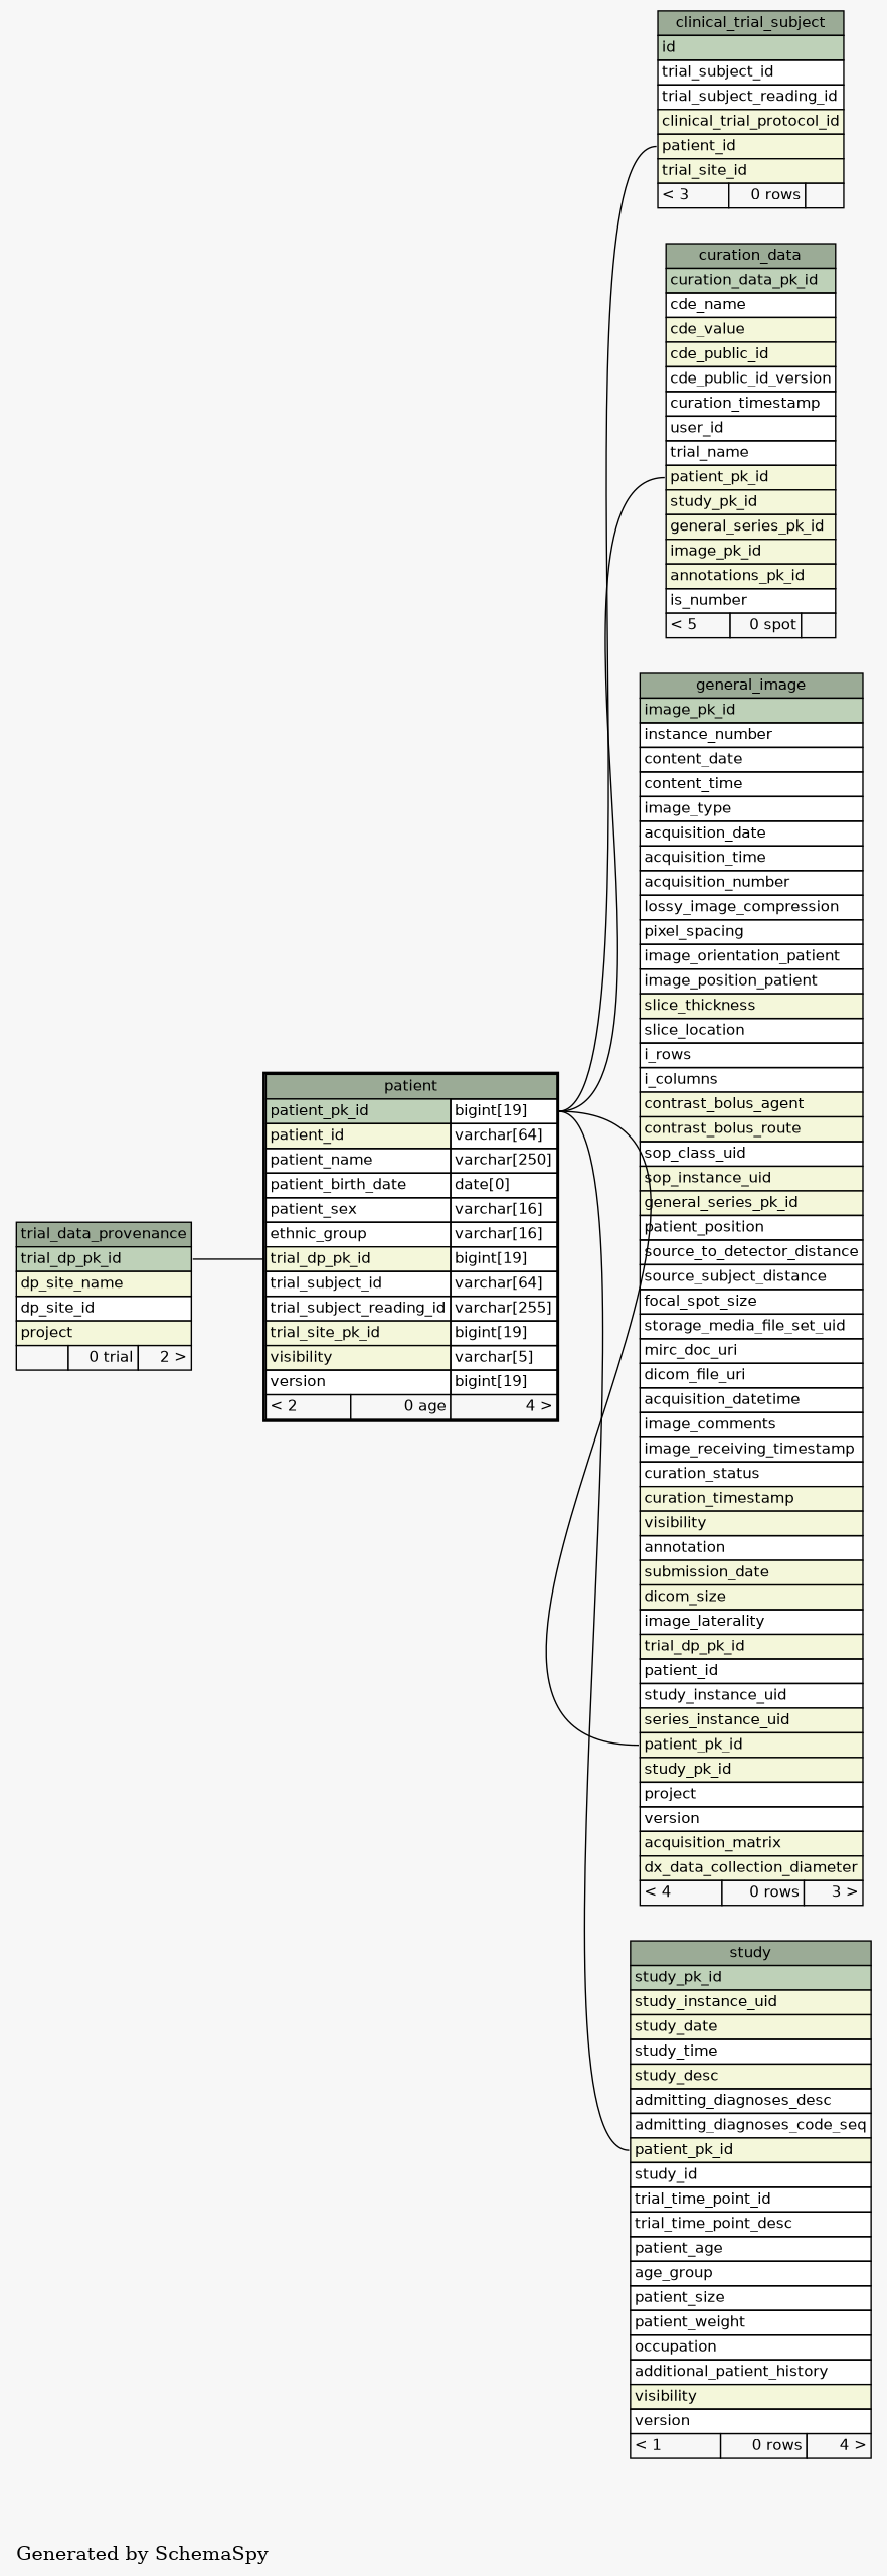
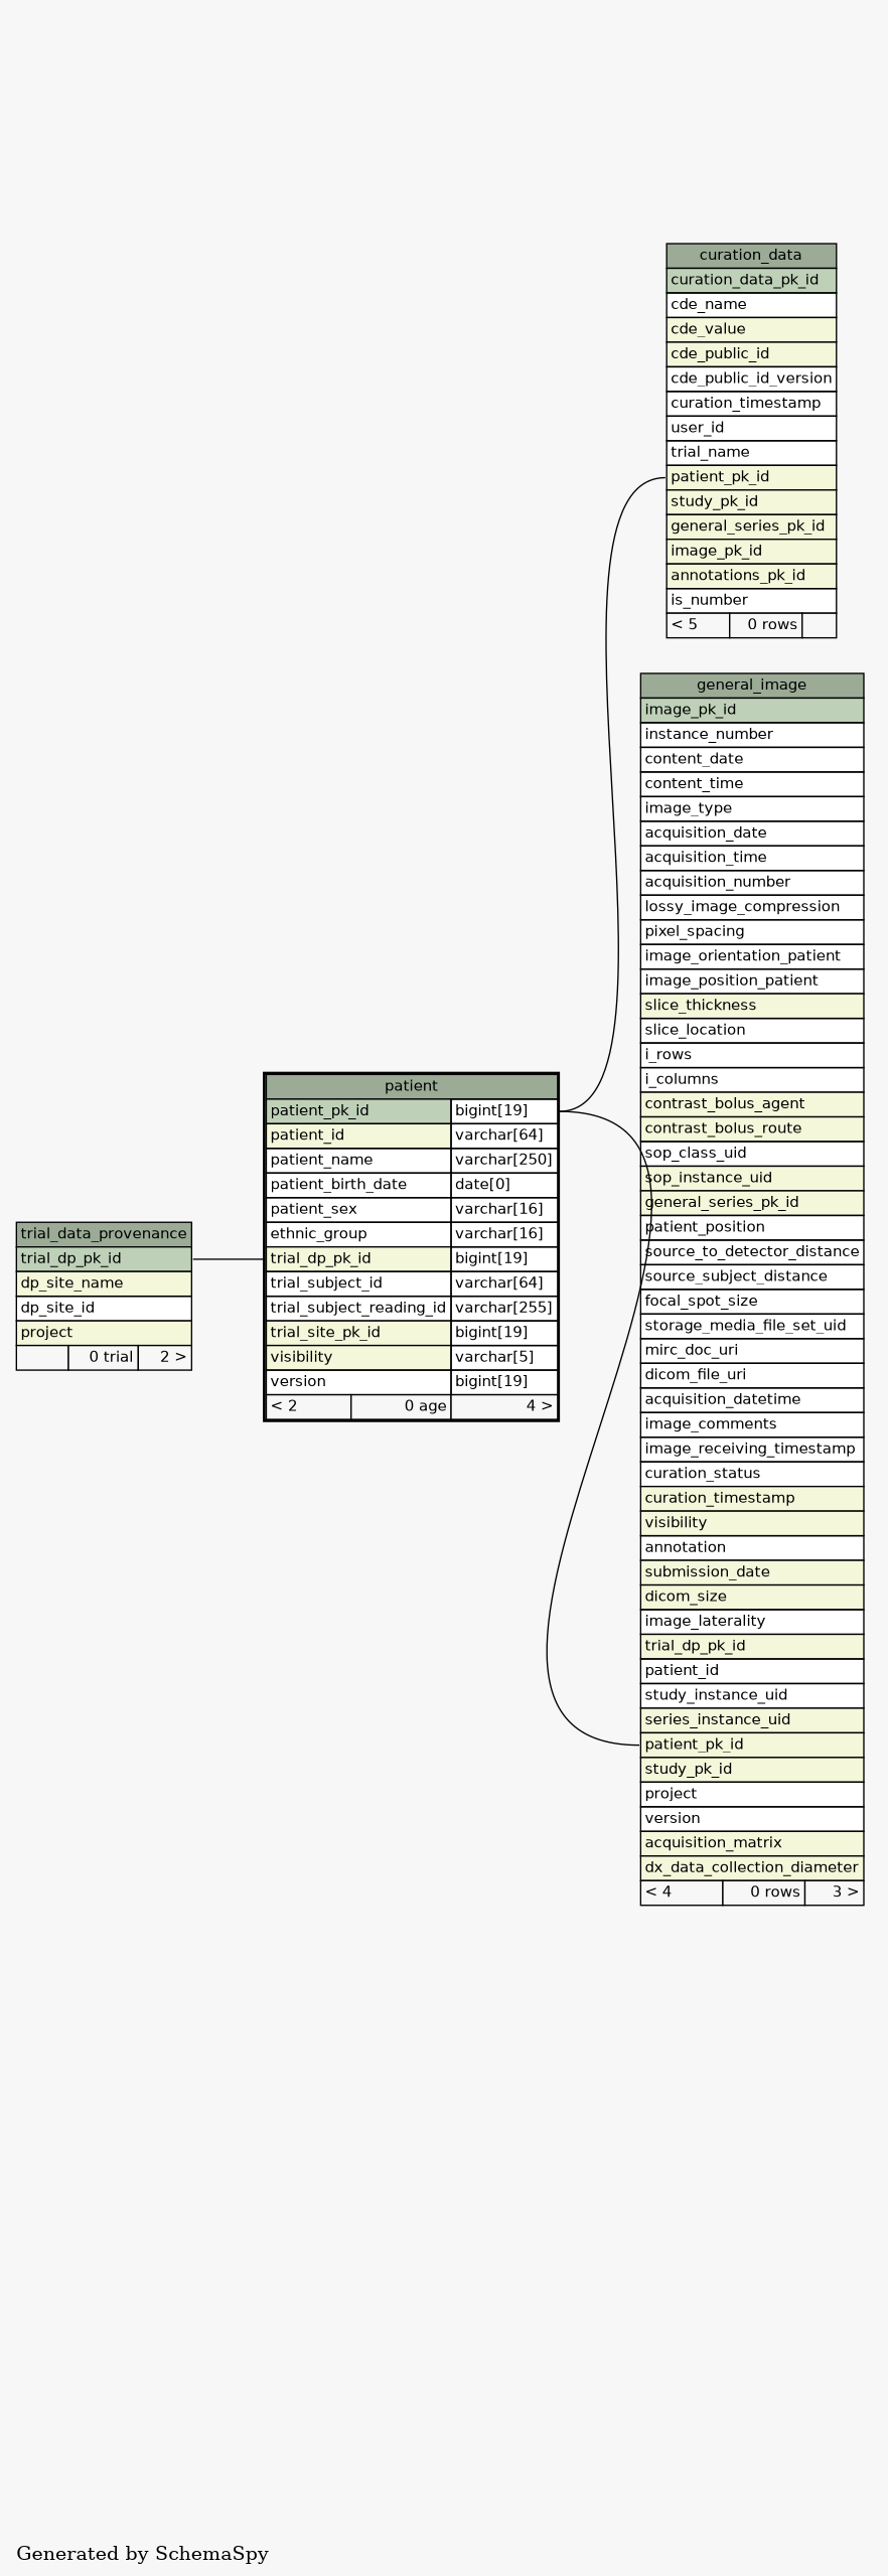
  digraph {
    bgcolor="#f7f7f7"
    label="\nGenerated by SchemaSpy"
    labeljust=l
    rankdir=RL
    node [fontname=Helvetica fontsize=11 shape=plaintext]
    edge [arrowhead=none arrowsize=0.8 arrowtail=crowodot headport="patient_pk_id.type:e" tailport="patient_pk_id:w"]
-   n1 [label=<     <TABLE BORDER="0" CELLBORDER="1" CELLSPACING="0" BGCOLOR="#ffffff">       <TR><TD PORT="clinical_trial_subject.heading" COLSPAN="3" BGCOLOR="#9bab96" ALIGN="CENTER">clinical_trial_subject</TD></TR>       <TR><TD PORT="id" COLSPAN="3" BGCOLOR="#bed1b8" ALIGN="LEFT">id</TD></TR>       <TR><TD PORT="trial_subject_id" COLSPAN="3" ALIGN="LEFT">trial_subject_id</TD></TR>       <TR><TD PORT="trial_subject_reading_id" COLSPAN="3" ALIGN="LEFT">trial_subject_reading_id</TD></TR>       <TR><TD PORT="clinical_trial_protocol_id" COLSPAN="3" BGCOLOR="#f4f7da" ALIGN="LEFT">clinical_trial_protocol_id</TD></TR>       <TR><TD PORT="patient_id" COLSPAN="3" BGCOLOR="#f4f7da" ALIGN="LEFT">patient_id</TD></TR>       <TR><TD PORT="trial_site_id" COLSPAN="3" BGCOLOR="#f4f7da" ALIGN="LEFT">trial_site_id</TD></TR>       <TR><TD ALIGN="LEFT" BGCOLOR="#f7f7f7">&lt; 3</TD><TD ALIGN="RIGHT" BGCOLOR="#f7f7f7">0 rows</TD><TD ALIGN="RIGHT" BGCOLOR="#f7f7f7">  </TD></TR>     </TABLE>>]
    n2 [label=<     <TABLE BORDER="2" CELLBORDER="1" CELLSPACING="0" BGCOLOR="#ffffff">       <TR><TD PORT="patient.heading" COLSPAN="3" BGCOLOR="#9bab96" ALIGN="CENTER">patient</TD></TR>       <TR><TD PORT="patient_pk_id" COLSPAN="2" BGCOLOR="#bed1b8" ALIGN="LEFT">patient_pk_id</TD><TD PORT="patient_pk_id.type" ALIGN="LEFT">bigint[19]</TD></TR>       <TR><TD PORT="patient_id" COLSPAN="2" BGCOLOR="#f4f7da" ALIGN="LEFT">patient_id</TD><TD PORT="patient_id.type" ALIGN="LEFT">varchar[64]</TD></TR>       <TR><TD PORT="patient_name" COLSPAN="2" ALIGN="LEFT">patient_name</TD><TD PORT="patient_name.type" ALIGN="LEFT">varchar[250]</TD></TR>       <TR><TD PORT="patient_birth_date" COLSPAN="2" ALIGN="LEFT">patient_birth_date</TD><TD PORT="patient_birth_date.type" ALIGN="LEFT">date[0]</TD></TR>       <TR><TD PORT="patient_sex" COLSPAN="2" ALIGN="LEFT">patient_sex</TD><TD PORT="patient_sex.type" ALIGN="LEFT">varchar[16]</TD></TR>       <TR><TD PORT="ethnic_group" COLSPAN="2" ALIGN="LEFT">ethnic_group</TD><TD PORT="ethnic_group.type" ALIGN="LEFT">varchar[16]</TD></TR>       <TR><TD PORT="trial_dp_pk_id" COLSPAN="2" BGCOLOR="#f4f7da" ALIGN="LEFT">trial_dp_pk_id</TD><TD PORT="trial_dp_pk_id.type" ALIGN="LEFT">bigint[19]</TD></TR>       <TR><TD PORT="trial_subject_id" COLSPAN="2" ALIGN="LEFT">trial_subject_id</TD><TD PORT="trial_subject_id.type" ALIGN="LEFT">varchar[64]</TD></TR>       <TR><TD PORT="trial_subject_reading_id" COLSPAN="2" ALIGN="LEFT">trial_subject_reading_id</TD><TD PORT="trial_subject_reading_id.type" ALIGN="LEFT">varchar[255]</TD></TR>       <TR><TD PORT="trial_site_pk_id" COLSPAN="2" BGCOLOR="#f4f7da" ALIGN="LEFT">trial_site_pk_id</TD><TD PORT="trial_site_pk_id.type" ALIGN="LEFT">bigint[19]</TD></TR>       <TR><TD PORT="visibility" COLSPAN="2" BGCOLOR="#f4f7da" ALIGN="LEFT">visibility</TD><TD PORT="visibility.type" ALIGN="LEFT">varchar[5]</TD></TR>       <TR><TD PORT="version" COLSPAN="2" ALIGN="LEFT">version</TD><TD PORT="version.type" ALIGN="LEFT">bigint[19]</TD></TR>       <TR><TD ALIGN="LEFT" BGCOLOR="#f7f7f7">&lt; 2</TD><TD ALIGN="RIGHT" BGCOLOR="#f7f7f7">0 age</TD><TD ALIGN="RIGHT" BGCOLOR="#f7f7f7">4 &gt;</TD></TR>     </TABLE>>]
    n3 [label=<     <TABLE BORDER="0" CELLBORDER="1" CELLSPACING="0" BGCOLOR="#ffffff">       <TR><TD PORT="trial_data_provenance.heading" COLSPAN="3" BGCOLOR="#9bab96" ALIGN="CENTER">trial_data_provenance</TD></TR>       <TR><TD PORT="trial_dp_pk_id" COLSPAN="3" BGCOLOR="#bed1b8" ALIGN="LEFT">trial_dp_pk_id</TD></TR>       <TR><TD PORT="dp_site_name" COLSPAN="3" BGCOLOR="#f4f7da" ALIGN="LEFT">dp_site_name</TD></TR>       <TR><TD PORT="dp_site_id" COLSPAN="3" ALIGN="LEFT">dp_site_id</TD></TR>       <TR><TD PORT="project" COLSPAN="3" BGCOLOR="#f4f7da" ALIGN="LEFT">project</TD></TR>       <TR><TD ALIGN="LEFT" BGCOLOR="#f7f7f7">  </TD><TD ALIGN="RIGHT" BGCOLOR="#f7f7f7">0 trial</TD><TD ALIGN="RIGHT" BGCOLOR="#f7f7f7">2 &gt;</TD></TR>     </TABLE>>]
-   n4 [label=<     <TABLE BORDER="0" CELLBORDER="1" CELLSPACING="0" BGCOLOR="#ffffff">       <TR><TD PORT="curation_data.heading" COLSPAN="3" BGCOLOR="#9bab96" ALIGN="CENTER">curation_data</TD></TR>       <TR><TD PORT="curation_data_pk_id" COLSPAN="3" BGCOLOR="#bed1b8" ALIGN="LEFT">curation_data_pk_id</TD></TR>       <TR><TD PORT="cde_name" COLSPAN="3" ALIGN="LEFT">cde_name</TD></TR>       <TR><TD PORT="cde_value" COLSPAN="3" BGCOLOR="#f4f7da" ALIGN="LEFT">cde_value</TD></TR>       <TR><TD PORT="cde_public_id" COLSPAN="3" BGCOLOR="#f4f7da" ALIGN="LEFT">cde_public_id</TD></TR>       <TR><TD PORT="cde_public_id_version" COLSPAN="3" ALIGN="LEFT">cde_public_id_version</TD></TR>       <TR><TD PORT="curation_timestamp" COLSPAN="3" ALIGN="LEFT">curation_timestamp</TD></TR>       <TR><TD PORT="user_id" COLSPAN="3" ALIGN="LEFT">user_id</TD></TR>       <TR><TD PORT="trial_name" COLSPAN="3" ALIGN="LEFT">trial_name</TD></TR>       <TR><TD PORT="patient_pk_id" COLSPAN="3" BGCOLOR="#f4f7da" ALIGN="LEFT">patient_pk_id</TD></TR>       <TR><TD PORT="study_pk_id" COLSPAN="3" BGCOLOR="#f4f7da" ALIGN="LEFT">study_pk_id</TD></TR>       <TR><TD PORT="general_series_pk_id" COLSPAN="3" BGCOLOR="#f4f7da" ALIGN="LEFT">general_series_pk_id</TD></TR>       <TR><TD PORT="image_pk_id" COLSPAN="3" BGCOLOR="#f4f7da" ALIGN="LEFT">image_pk_id</TD></TR>       <TR><TD PORT="annotations_pk_id" COLSPAN="3" BGCOLOR="#f4f7da" ALIGN="LEFT">annotations_pk_id</TD></TR>       <TR><TD PORT="is_number" COLSPAN="3" ALIGN="LEFT">is_number</TD></TR>       <TR><TD ALIGN="LEFT" BGCOLOR="#f7f7f7">&lt; 5</TD><TD ALIGN="RIGHT" BGCOLOR="#f7f7f7">0 spot</TD><TD ALIGN="RIGHT" BGCOLOR="#f7f7f7">  </TD></TR>     </TABLE>>]
+   n4 [label=<     <TABLE BORDER="0" CELLBORDER="1" CELLSPACING="0" BGCOLOR="#ffffff">       <TR><TD PORT="curation_data.heading" COLSPAN="3" BGCOLOR="#9bab96" ALIGN="CENTER">curation_data</TD></TR>       <TR><TD PORT="curation_data_pk_id" COLSPAN="3" BGCOLOR="#bed1b8" ALIGN="LEFT">curation_data_pk_id</TD></TR>       <TR><TD PORT="cde_name" COLSPAN="3" ALIGN="LEFT">cde_name</TD></TR>       <TR><TD PORT="cde_value" COLSPAN="3" BGCOLOR="#f4f7da" ALIGN="LEFT">cde_value</TD></TR>       <TR><TD PORT="cde_public_id" COLSPAN="3" BGCOLOR="#f4f7da" ALIGN="LEFT">cde_public_id</TD></TR>       <TR><TD PORT="cde_public_id_version" COLSPAN="3" ALIGN="LEFT">cde_public_id_version</TD></TR>       <TR><TD PORT="curation_timestamp" COLSPAN="3" ALIGN="LEFT">curation_timestamp</TD></TR>       <TR><TD PORT="user_id" COLSPAN="3" ALIGN="LEFT">user_id</TD></TR>       <TR><TD PORT="trial_name" COLSPAN="3" ALIGN="LEFT">trial_name</TD></TR>       <TR><TD PORT="patient_pk_id" COLSPAN="3" BGCOLOR="#f4f7da" ALIGN="LEFT">patient_pk_id</TD></TR>       <TR><TD PORT="study_pk_id" COLSPAN="3" BGCOLOR="#f4f7da" ALIGN="LEFT">study_pk_id</TD></TR>       <TR><TD PORT="general_series_pk_id" COLSPAN="3" BGCOLOR="#f4f7da" ALIGN="LEFT">general_series_pk_id</TD></TR>       <TR><TD PORT="image_pk_id" COLSPAN="3" BGCOLOR="#f4f7da" ALIGN="LEFT">image_pk_id</TD></TR>       <TR><TD PORT="annotations_pk_id" COLSPAN="3" BGCOLOR="#f4f7da" ALIGN="LEFT">annotations_pk_id</TD></TR>       <TR><TD PORT="is_number" COLSPAN="3" ALIGN="LEFT">is_number</TD></TR>       <TR><TD ALIGN="LEFT" BGCOLOR="#f7f7f7">&lt; 5</TD><TD ALIGN="RIGHT" BGCOLOR="#f7f7f7">0 rows</TD><TD ALIGN="RIGHT" BGCOLOR="#f7f7f7">  </TD></TR>     </TABLE>>]
    n5 [label=<     <TABLE BORDER="0" CELLBORDER="1" CELLSPACING="0" BGCOLOR="#ffffff">       <TR><TD PORT="general_image.heading" COLSPAN="3" BGCOLOR="#9bab96" ALIGN="CENTER">general_image</TD></TR>       <TR><TD PORT="image_pk_id" COLSPAN="3" BGCOLOR="#bed1b8" ALIGN="LEFT">image_pk_id</TD></TR>       <TR><TD PORT="instance_number" COLSPAN="3" ALIGN="LEFT">instance_number</TD></TR>       <TR><TD PORT="content_date" COLSPAN="3" ALIGN="LEFT">content_date</TD></TR>       <TR><TD PORT="content_time" COLSPAN="3" ALIGN="LEFT">content_time</TD></TR>       <TR><TD PORT="image_type" COLSPAN="3" ALIGN="LEFT">image_type</TD></TR>       <TR><TD PORT="acquisition_date" COLSPAN="3" ALIGN="LEFT">acquisition_date</TD></TR>       <TR><TD PORT="acquisition_time" COLSPAN="3" ALIGN="LEFT">acquisition_time</TD></TR>       <TR><TD PORT="acquisition_number" COLSPAN="3" ALIGN="LEFT">acquisition_number</TD></TR>       <TR><TD PORT="lossy_image_compression" COLSPAN="3" ALIGN="LEFT">lossy_image_compression</TD></TR>       <TR><TD PORT="pixel_spacing" COLSPAN="3" ALIGN="LEFT">pixel_spacing</TD></TR>       <TR><TD PORT="image_orientation_patient" COLSPAN="3" ALIGN="LEFT">image_orientation_patient</TD></TR>       <TR><TD PORT="image_position_patient" COLSPAN="3" ALIGN="LEFT">image_position_patient</TD></TR>       <TR><TD PORT="slice_thickness" COLSPAN="3" BGCOLOR="#f4f7da" ALIGN="LEFT">slice_thickness</TD></TR>       <TR><TD PORT="slice_location" COLSPAN="3" ALIGN="LEFT">slice_location</TD></TR>       <TR><TD PORT="i_rows" COLSPAN="3" ALIGN="LEFT">i_rows</TD></TR>       <TR><TD PORT="i_columns" COLSPAN="3" ALIGN="LEFT">i_columns</TD></TR>       <TR><TD PORT="contrast_bolus_agent" COLSPAN="3" BGCOLOR="#f4f7da" ALIGN="LEFT">contrast_bolus_agent</TD></TR>       <TR><TD PORT="contrast_bolus_route" COLSPAN="3" BGCOLOR="#f4f7da" ALIGN="LEFT">contrast_bolus_route</TD></TR>       <TR><TD PORT="sop_class_uid" COLSPAN="3" ALIGN="LEFT">sop_class_uid</TD></TR>       <TR><TD PORT="sop_instance_uid" COLSPAN="3" BGCOLOR="#f4f7da" ALIGN="LEFT">sop_instance_uid</TD></TR>       <TR><TD PORT="general_series_pk_id" COLSPAN="3" BGCOLOR="#f4f7da" ALIGN="LEFT">general_series_pk_id</TD></TR>       <TR><TD PORT="patient_position" COLSPAN="3" ALIGN="LEFT">patient_position</TD></TR>       <TR><TD PORT="source_to_detector_distance" COLSPAN="3" ALIGN="LEFT">source_to_detector_distance</TD></TR>       <TR><TD PORT="source_subject_distance" COLSPAN="3" ALIGN="LEFT">source_subject_distance</TD></TR>       <TR><TD PORT="focal_spot_size" COLSPAN="3" ALIGN="LEFT">focal_spot_size</TD></TR>       <TR><TD PORT="storage_media_file_set_uid" COLSPAN="3" ALIGN="LEFT">storage_media_file_set_uid</TD></TR>       <TR><TD PORT="mirc_doc_uri" COLSPAN="3" ALIGN="LEFT">mirc_doc_uri</TD></TR>       <TR><TD PORT="dicom_file_uri" COLSPAN="3" ALIGN="LEFT">dicom_file_uri</TD></TR>       <TR><TD PORT="acquisition_datetime" COLSPAN="3" ALIGN="LEFT">acquisition_datetime</TD></TR>       <TR><TD PORT="image_comments" COLSPAN="3" ALIGN="LEFT">image_comments</TD></TR>       <TR><TD PORT="image_receiving_timestamp" COLSPAN="3" ALIGN="LEFT">image_receiving_timestamp</TD></TR>       <TR><TD PORT="curation_status" COLSPAN="3" ALIGN="LEFT">curation_status</TD></TR>       <TR><TD PORT="curation_timestamp" COLSPAN="3" BGCOLOR="#f4f7da" ALIGN="LEFT">curation_timestamp</TD></TR>       <TR><TD PORT="visibility" COLSPAN="3" BGCOLOR="#f4f7da" ALIGN="LEFT">visibility</TD></TR>       <TR><TD PORT="annotation" COLSPAN="3" ALIGN="LEFT">annotation</TD></TR>       <TR><TD PORT="submission_date" COLSPAN="3" BGCOLOR="#f4f7da" ALIGN="LEFT">submission_date</TD></TR>       <TR><TD PORT="dicom_size" COLSPAN="3" BGCOLOR="#f4f7da" ALIGN="LEFT">dicom_size</TD></TR>       <TR><TD PORT="image_laterality" COLSPAN="3" ALIGN="LEFT">image_laterality</TD></TR>       <TR><TD PORT="trial_dp_pk_id" COLSPAN="3" BGCOLOR="#f4f7da" ALIGN="LEFT">trial_dp_pk_id</TD></TR>       <TR><TD PORT="patient_id" COLSPAN="3" ALIGN="LEFT">patient_id</TD></TR>       <TR><TD PORT="study_instance_uid" COLSPAN="3" ALIGN="LEFT">study_instance_uid</TD></TR>       <TR><TD PORT="series_instance_uid" COLSPAN="3" BGCOLOR="#f4f7da" ALIGN="LEFT">series_instance_uid</TD></TR>       <TR><TD PORT="patient_pk_id" COLSPAN="3" BGCOLOR="#f4f7da" ALIGN="LEFT">patient_pk_id</TD></TR>       <TR><TD PORT="study_pk_id" COLSPAN="3" BGCOLOR="#f4f7da" ALIGN="LEFT">study_pk_id</TD></TR>       <TR><TD PORT="project" COLSPAN="3" ALIGN="LEFT">project</TD></TR>       <TR><TD PORT="version" COLSPAN="3" ALIGN="LEFT">version</TD></TR>       <TR><TD PORT="acquisition_matrix" COLSPAN="3" BGCOLOR="#f4f7da" ALIGN="LEFT">acquisition_matrix</TD></TR>       <TR><TD PORT="dx_data_collection_diameter" COLSPAN="3" BGCOLOR="#f4f7da" ALIGN="LEFT">dx_data_collection_diameter</TD></TR>       <TR><TD ALIGN="LEFT" BGCOLOR="#f7f7f7">&lt; 4</TD><TD ALIGN="RIGHT" BGCOLOR="#f7f7f7">0 rows</TD><TD ALIGN="RIGHT" BGCOLOR="#f7f7f7">3 &gt;</TD></TR>     </TABLE>>]
-   n6 [label=<     <TABLE BORDER="0" CELLBORDER="1" CELLSPACING="0" BGCOLOR="#ffffff">       <TR><TD PORT="study.heading" COLSPAN="3" BGCOLOR="#9bab96" ALIGN="CENTER">study</TD></TR>       <TR><TD PORT="study_pk_id" COLSPAN="3" BGCOLOR="#bed1b8" ALIGN="LEFT">study_pk_id</TD></TR>       <TR><TD PORT="study_instance_uid" COLSPAN="3" BGCOLOR="#f4f7da" ALIGN="LEFT">study_instance_uid</TD></TR>       <TR><TD PORT="study_date" COLSPAN="3" BGCOLOR="#f4f7da" ALIGN="LEFT">study_date</TD></TR>       <TR><TD PORT="study_time" COLSPAN="3" ALIGN="LEFT">study_time</TD></TR>       <TR><TD PORT="study_desc" COLSPAN="3" BGCOLOR="#f4f7da" ALIGN="LEFT">study_desc</TD></TR>       <TR><TD PORT="admitting_diagnoses_desc" COLSPAN="3" ALIGN="LEFT">admitting_diagnoses_desc</TD></TR>       <TR><TD PORT="admitting_diagnoses_code_seq" COLSPAN="3" ALIGN="LEFT">admitting_diagnoses_code_seq</TD></TR>       <TR><TD PORT="patient_pk_id" COLSPAN="3" BGCOLOR="#f4f7da" ALIGN="LEFT">patient_pk_id</TD></TR>       <TR><TD PORT="study_id" COLSPAN="3" ALIGN="LEFT">study_id</TD></TR>       <TR><TD PORT="trial_time_point_id" COLSPAN="3" ALIGN="LEFT">trial_time_point_id</TD></TR>       <TR><TD PORT="trial_time_point_desc" COLSPAN="3" ALIGN="LEFT">trial_time_point_desc</TD></TR>       <TR><TD PORT="patient_age" COLSPAN="3" ALIGN="LEFT">patient_age</TD></TR>       <TR><TD PORT="age_group" COLSPAN="3" ALIGN="LEFT">age_group</TD></TR>       <TR><TD PORT="patient_size" COLSPAN="3" ALIGN="LEFT">patient_size</TD></TR>       <TR><TD PORT="patient_weight" COLSPAN="3" ALIGN="LEFT">patient_weight</TD></TR>       <TR><TD PORT="occupation" COLSPAN="3" ALIGN="LEFT">occupation</TD></TR>       <TR><TD PORT="additional_patient_history" COLSPAN="3" ALIGN="LEFT">additional_patient_history</TD></TR>       <TR><TD PORT="visibility" COLSPAN="3" BGCOLOR="#f4f7da" ALIGN="LEFT">visibility</TD></TR>       <TR><TD PORT="version" COLSPAN="3" ALIGN="LEFT">version</TD></TR>       <TR><TD ALIGN="LEFT" BGCOLOR="#f7f7f7">&lt; 1</TD><TD ALIGN="RIGHT" BGCOLOR="#f7f7f7">0 rows</TD><TD ALIGN="RIGHT" BGCOLOR="#f7f7f7">4 &gt;</TD></TR>     </TABLE>>]
-   n1 -> n2 [arrowtail=crowtee tailport="patient_id:w"]
    n2 -> n3 [headport="trial_dp_pk_id:e" tailport="trial_dp_pk_id:w"]
    n4 -> n2
    n5 -> n2
-   n6 -> n2
  }
